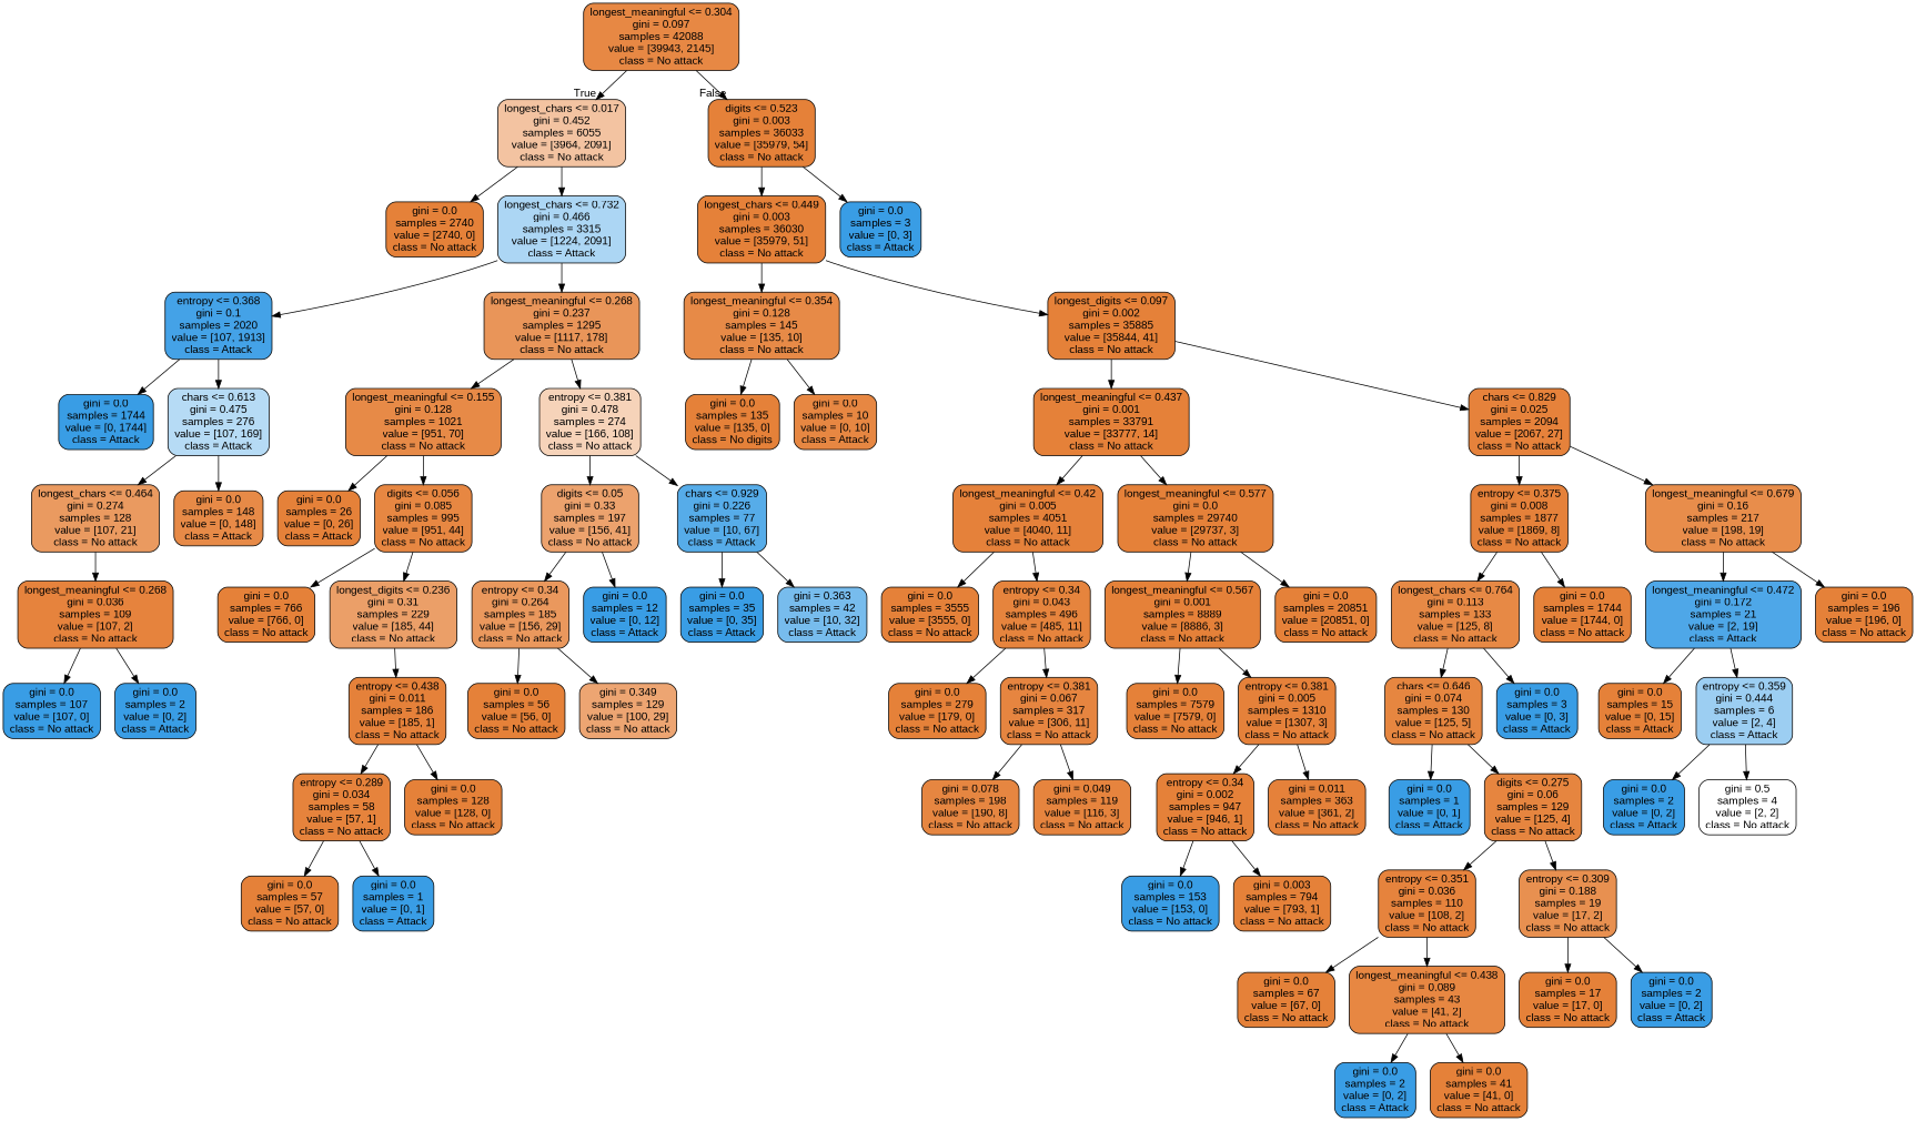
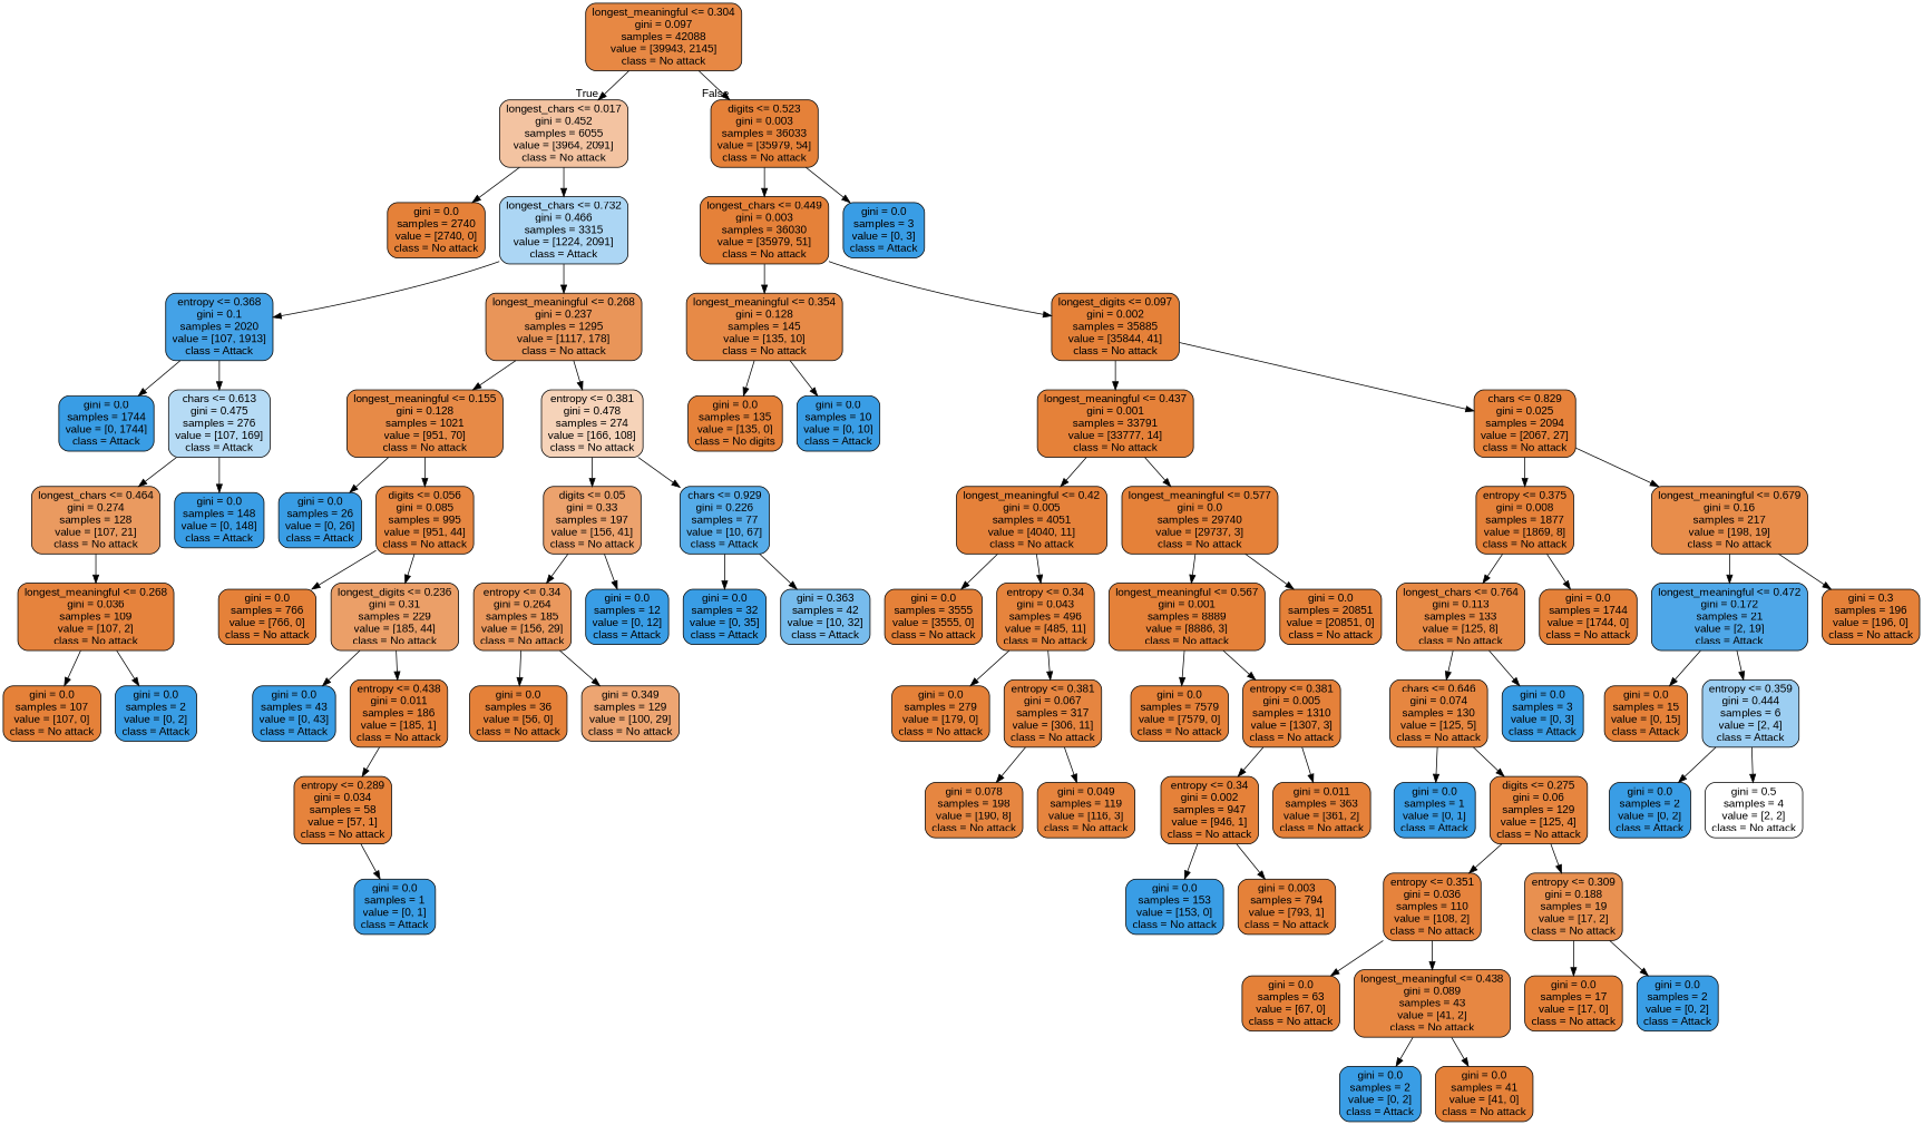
  digraph {
    fontname="Liberation Sans"
    node [color=black fillcolor="#e58139ff" fontname="Liberation Sans" shape=box style="filled, rounded"]
    edge [fontname="Liberation Sans"]
    n1 [fillcolor="#e58139f1" label="longest_meaningful <= 0.304\ngini = 0.097\nsamples = 42088\nvalue = [39943, 2145]\nclass = No attack"]
    n2 [fillcolor="#e5813978" label="longest_chars <= 0.017\ngini = 0.452\nsamples = 6055\nvalue = [3964, 2091]\nclass = No attack"]
    n3 [label="digits <= 0.523\ngini = 0.003\nsamples = 36033\nvalue = [35979, 54]\nclass = No attack"]
    n4 [label="gini = 0.0\nsamples = 2740\nvalue = [2740, 0]\nclass = No attack"]
    n5 [fillcolor="#399de56a" label="longest_chars <= 0.732\ngini = 0.466\nsamples = 3315\nvalue = [1224, 2091]\nclass = Attack"]
    n6 [label="longest_chars <= 0.449\ngini = 0.003\nsamples = 36030\nvalue = [35979, 51]\nclass = No attack"]
    n7 [fillcolor="#399de5ff" label="gini = 0.0\nsamples = 3\nvalue = [0, 3]\nclass = Attack"]
    n8 [fillcolor="#399de5f1" label="entropy <= 0.368\ngini = 0.1\nsamples = 2020\nvalue = [107, 1913]\nclass = Attack"]
    n9 [fillcolor="#e58139d6" label="longest_meaningful <= 0.268\ngini = 0.237\nsamples = 1295\nvalue = [1117, 178]\nclass = No attack"]
    n10 [fillcolor="#399de5ff" label="gini = 0.0\nsamples = 1744\nvalue = [0, 1744]\nclass = Attack"]
    n11 [fillcolor="#399de55e" label="chars <= 0.613\ngini = 0.475\nsamples = 276\nvalue = [107, 169]\nclass = Attack"]
    n12 [fillcolor="#e58139ec" label="longest_meaningful <= 0.155\ngini = 0.128\nsamples = 1021\nvalue = [951, 70]\nclass = No attack"]
    n13 [fillcolor="#e5813959" label="entropy <= 0.381\ngini = 0.478\nsamples = 274\nvalue = [166, 108]\nclass = No attack"]
    n14 [fillcolor="#e58139cd" label="longest_chars <= 0.464\ngini = 0.274\nsamples = 128\nvalue = [107, 21]\nclass = No attack"]
-   n15 [fillcolor="#e58139ec" label="gini = 0.0\nsamples = 148\nvalue = [0, 148]\nclass = Attack"]
+   n15 [fillcolor="#399de5ff" label="gini = 0.0\nsamples = 148\nvalue = [0, 148]\nclass = Attack"]
    n16 [fillcolor="#e58139fa" label="longest_meaningful <= 0.268\ngini = 0.036\nsamples = 109\nvalue = [107, 2]\nclass = No attack"]
-   n17 [fillcolor="#399de5ff" label="gini = 0.0\nsamples = 107\nvalue = [107, 0]\nclass = No attack"]
+   n17 [label="gini = 0.0\nsamples = 107\nvalue = [107, 0]\nclass = No attack"]
    n18 [fillcolor="#399de5ff" label="gini = 0.0\nsamples = 2\nvalue = [0, 2]\nclass = Attack"]
-   n19 [label="gini = 0.0\nsamples = 26\nvalue = [0, 26]\nclass = Attack"]
+   n19 [fillcolor="#399de5ff" label="gini = 0.0\nsamples = 26\nvalue = [0, 26]\nclass = Attack"]
    n20 [fillcolor="#e58139f3" label="digits <= 0.056\ngini = 0.085\nsamples = 995\nvalue = [951, 44]\nclass = No attack"]
    n21 [fillcolor="#e58139bc" label="digits <= 0.05\ngini = 0.33\nsamples = 197\nvalue = [156, 41]\nclass = No attack"]
    n22 [fillcolor="#399de5d9" label="chars <= 0.929\ngini = 0.226\nsamples = 77\nvalue = [10, 67]\nclass = Attack"]
    n23 [label="gini = 0.0\nsamples = 766\nvalue = [766, 0]\nclass = No attack"]
    n24 [fillcolor="#e58139c2" label="longest_digits <= 0.236\ngini = 0.31\nsamples = 229\nvalue = [185, 44]\nclass = No attack"]
+   n25 [fillcolor="#399de5ff" label="gini = 0.0\nsamples = 43\nvalue = [0, 43]\nclass = Attack"]
    n26 [fillcolor="#e58139fe" label="entropy <= 0.438\ngini = 0.011\nsamples = 186\nvalue = [185, 1]\nclass = No attack"]
    n27 [fillcolor="#e58139fb" label="entropy <= 0.289\ngini = 0.034\nsamples = 58\nvalue = [57, 1]\nclass = No attack"]
-   n28 [label="gini = 0.0\nsamples = 128\nvalue = [128, 0]\nclass = No attack"]
-   n29 [label="gini = 0.0\nsamples = 57\nvalue = [57, 0]\nclass = No attack"]
    n30 [fillcolor="#399de5ff" label="gini = 0.0\nsamples = 1\nvalue = [0, 1]\nclass = Attack"]
    n31 [fillcolor="#e58139d0" label="entropy <= 0.34\ngini = 0.264\nsamples = 185\nvalue = [156, 29]\nclass = No attack"]
    n32 [fillcolor="#399de5ff" label="gini = 0.0\nsamples = 12\nvalue = [0, 12]\nclass = Attack"]
-   n33 [fillcolor="#399de5ff" label="gini = 0.0\nsamples = 35\nvalue = [0, 35]\nclass = Attack"]
+   n33 [fillcolor="#399de5ff" label="gini = 0.0\nsamples = 32\nvalue = [0, 35]\nclass = Attack"]
    n34 [fillcolor="#399de5af" label="gini = 0.363\nsamples = 42\nvalue = [10, 32]\nclass = Attack"]
-   n35 [label="gini = 0.0\nsamples = 56\nvalue = [56, 0]\nclass = No attack"]
+   n35 [label="gini = 0.0\nsamples = 36\nvalue = [56, 0]\nclass = No attack"]
    n36 [fillcolor="#e58139b5" label="gini = 0.349\nsamples = 129\nvalue = [100, 29]\nclass = No attack"]
    n37 [fillcolor="#e58139ec" label="longest_meaningful <= 0.354\ngini = 0.128\nsamples = 145\nvalue = [135, 10]\nclass = No attack"]
    n38 [label="longest_digits <= 0.097\ngini = 0.002\nsamples = 35885\nvalue = [35844, 41]\nclass = No attack"]
    n39 [label="gini = 0.0\nsamples = 135\nvalue = [135, 0]\nclass = No digits"]
-   n40 [fillcolor="#e58139f3" label="gini = 0.0\nsamples = 10\nvalue = [0, 10]\nclass = Attack"]
+   n40 [fillcolor="#399de5ff" label="gini = 0.0\nsamples = 10\nvalue = [0, 10]\nclass = Attack"]
    n41 [label="longest_meaningful <= 0.437\ngini = 0.001\nsamples = 33791\nvalue = [33777, 14]\nclass = No attack"]
    n42 [fillcolor="#e58139fc" label="chars <= 0.829\ngini = 0.025\nsamples = 2094\nvalue = [2067, 27]\nclass = No attack"]
    n43 [fillcolor="#e58139fe" label="longest_meaningful <= 0.42\ngini = 0.005\nsamples = 4051\nvalue = [4040, 11]\nclass = No attack"]
    n44 [label="longest_meaningful <= 0.577\ngini = 0.0\nsamples = 29740\nvalue = [29737, 3]\nclass = No attack"]
    n45 [fillcolor="#e58139fe" label="entropy <= 0.375\ngini = 0.008\nsamples = 1877\nvalue = [1869, 8]\nclass = No attack"]
    n46 [fillcolor="#e58139e7" label="longest_meaningful <= 0.679\ngini = 0.16\nsamples = 217\nvalue = [198, 19]\nclass = No attack"]
    n47 [label="gini = 0.0\nsamples = 3555\nvalue = [3555, 0]\nclass = No attack"]
    n48 [fillcolor="#e58139f9" label="entropy <= 0.34\ngini = 0.043\nsamples = 496\nvalue = [485, 11]\nclass = No attack"]
    n49 [label="longest_meaningful <= 0.567\ngini = 0.001\nsamples = 8889\nvalue = [8886, 3]\nclass = No attack"]
    n50 [label="gini = 0.0\nsamples = 20851\nvalue = [20851, 0]\nclass = No attack"]
    n51 [label="gini = 0.0\nsamples = 279\nvalue = [179, 0]\nclass = No attack"]
    n52 [fillcolor="#e58139f6" label="entropy <= 0.381\ngini = 0.067\nsamples = 317\nvalue = [306, 11]\nclass = No attack"]
    n53 [fillcolor="#e58139f4" label="gini = 0.078\nsamples = 198\nvalue = [190, 8]\nclass = No attack"]
    n54 [fillcolor="#e58139f8" label="gini = 0.049\nsamples = 119\nvalue = [116, 3]\nclass = No attack"]
    n55 [label="gini = 0.0\nsamples = 7579\nvalue = [7579, 0]\nclass = No attack"]
    n56 [fillcolor="#e58139fe" label="entropy <= 0.381\ngini = 0.005\nsamples = 1310\nvalue = [1307, 3]\nclass = No attack"]
    n57 [label="entropy <= 0.34\ngini = 0.002\nsamples = 947\nvalue = [946, 1]\nclass = No attack"]
    n58 [fillcolor="#e58139fe" label="gini = 0.011\nsamples = 363\nvalue = [361, 2]\nclass = No attack"]
    n59 [fillcolor="#399de5ff" label="gini = 0.0\nsamples = 153\nvalue = [153, 0]\nclass = No attack"]
    n60 [label="gini = 0.003\nsamples = 794\nvalue = [793, 1]\nclass = No attack"]
    n61 [fillcolor="#e58139ef" label="longest_chars <= 0.764\ngini = 0.113\nsamples = 133\nvalue = [125, 8]\nclass = No attack"]
    n62 [label="gini = 0.0\nsamples = 1744\nvalue = [1744, 0]\nclass = No attack"]
    n63 [fillcolor="#399de5e4" label="longest_meaningful <= 0.472\ngini = 0.172\nsamples = 21\nvalue = [2, 19]\nclass = Attack"]
-   n64 [label="gini = 0.0\nsamples = 196\nvalue = [196, 0]\nclass = No attack"]
+   n64 [label="gini = 0.3\nsamples = 196\nvalue = [196, 0]\nclass = No attack"]
    n65 [fillcolor="#e58139f5" label="chars <= 0.646\ngini = 0.074\nsamples = 130\nvalue = [125, 5]\nclass = No attack"]
    n66 [fillcolor="#399de5ff" label="gini = 0.0\nsamples = 3\nvalue = [0, 3]\nclass = Attack"]
    n67 [fillcolor="#399de5ff" label="gini = 0.0\nsamples = 1\nvalue = [0, 1]\nclass = Attack"]
    n68 [fillcolor="#e58139f7" label="digits <= 0.275\ngini = 0.06\nsamples = 129\nvalue = [125, 4]\nclass = No attack"]
    n69 [fillcolor="#e58139fa" label="entropy <= 0.351\ngini = 0.036\nsamples = 110\nvalue = [108, 2]\nclass = No attack"]
    n70 [fillcolor="#e58139e1" label="entropy <= 0.309\ngini = 0.188\nsamples = 19\nvalue = [17, 2]\nclass = No attack"]
-   n71 [label="gini = 0.0\nsamples = 67\nvalue = [67, 0]\nclass = No attack"]
+   n71 [label="gini = 0.0\nsamples = 63\nvalue = [67, 0]\nclass = No attack"]
    n72 [fillcolor="#e58139f3" label="longest_meaningful <= 0.438\ngini = 0.089\nsamples = 43\nvalue = [41, 2]\nclass = No attack"]
    n73 [label="gini = 0.0\nsamples = 17\nvalue = [17, 0]\nclass = No attack"]
    n74 [fillcolor="#399de5ff" label="gini = 0.0\nsamples = 2\nvalue = [0, 2]\nclass = Attack"]
    n75 [fillcolor="#399de5ff" label="gini = 0.0\nsamples = 2\nvalue = [0, 2]\nclass = Attack"]
    n76 [label="gini = 0.0\nsamples = 41\nvalue = [41, 0]\nclass = No attack"]
    n77 [label="gini = 0.0\nsamples = 15\nvalue = [0, 15]\nclass = Attack"]
    n78 [fillcolor="#399de57f" label="entropy <= 0.359\ngini = 0.444\nsamples = 6\nvalue = [2, 4]\nclass = Attack"]
    n79 [fillcolor="#399de5ff" label="gini = 0.0\nsamples = 2\nvalue = [0, 2]\nclass = Attack"]
    n80 [fillcolor="#e5813900" label="gini = 0.5\nsamples = 4\nvalue = [2, 2]\nclass = No attack"]
    n1 -> n2 [headlabel=True labelangle=45 labeldistance=2.5]
    n1 -> n3 [headlabel=False labelangle=-45 labeldistance=2.5]
    n2 -> n4
    n2 -> n5
    n3 -> n6
    n3 -> n7
    n5 -> n8
    n5 -> n9
    n6 -> n37
    n6 -> n38
    n8 -> n10
    n8 -> n11
    n9 -> n12
    n9 -> n13
    n11 -> n14
    n11 -> n15
    n12 -> n19
    n12 -> n20
    n13 -> n21
    n13 -> n22
    n14 -> n16
    n16 -> n17
    n16 -> n18
    n20 -> n23
    n20 -> n24
    n21 -> n31
    n21 -> n32
    n22 -> n33
    n22 -> n34
+   n24 -> n25
    n24 -> n26
    n26 -> n27
-   n26 -> n28
-   n27 -> n29
    n27 -> n30
    n31 -> n35
    n31 -> n36
    n37 -> n39
    n37 -> n40
    n38 -> n41
    n38 -> n42
    n41 -> n43
    n41 -> n44
    n42 -> n45
    n42 -> n46
    n43 -> n47
    n43 -> n48
    n44 -> n49
    n44 -> n50
    n45 -> n61
    n45 -> n62
    n46 -> n63
    n46 -> n64
    n48 -> n51
    n48 -> n52
    n49 -> n55
    n49 -> n56
    n52 -> n53
    n52 -> n54
    n56 -> n57
    n56 -> n58
    n57 -> n59
    n57 -> n60
    n61 -> n65
    n61 -> n66
    n63 -> n77
    n63 -> n78
    n65 -> n67
    n65 -> n68
    n68 -> n69
    n68 -> n70
    n69 -> n71
    n69 -> n72
    n70 -> n73
    n70 -> n74
    n72 -> n75
    n72 -> n76
    n78 -> n79
    n78 -> n80
  }
